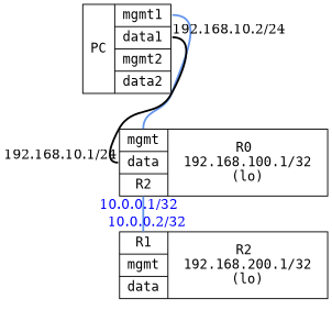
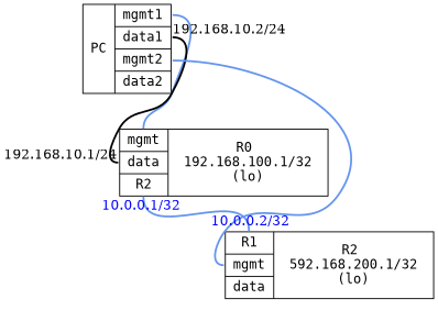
  graph {
    node [fontname=monospace kind=infix shape=record]
    edge [color=cornflowerblue headport=mgmt penwidth=2]
    n1 [kind=controller label="PC | { <mgmt1> mgmt1 | <data1> data1 | <mgmt2> mgmt2 | <data2> data2 }"]
    n2 [label="{ <mgmt> mgmt | <data> data | <R2> R2} | R0 \n 192.168.100.1/32 \n(lo)"]
-   n3 [label="{ <R1> R1 |<mgmt> mgmt | <data> data  } | R2 \n 192.168.200.1/32 \n(lo)"]
+   n3 [label="{ <R1> R1 |<mgmt> mgmt | <data> data  } | R2 \n 592.168.200.1/32 \n(lo)"]
    n1 -- n2 [kind=mgmt tailport=mgmt1]
    n1 -- n2 [color=black fontcolor=black headlabel="192.168.10.1/24" headport=data taillabel="192.168.10.2/24" tailport=data1]
+   n1 -- n3 [kind=mgmt tailport=mgmt2]
    n2 -- n3 [fontcolor=blue headlabel="10.0.0.2/32" headport=R1 labeldistance=1 taillabel="10.0.0.1/32" tailport=R2]
  }
